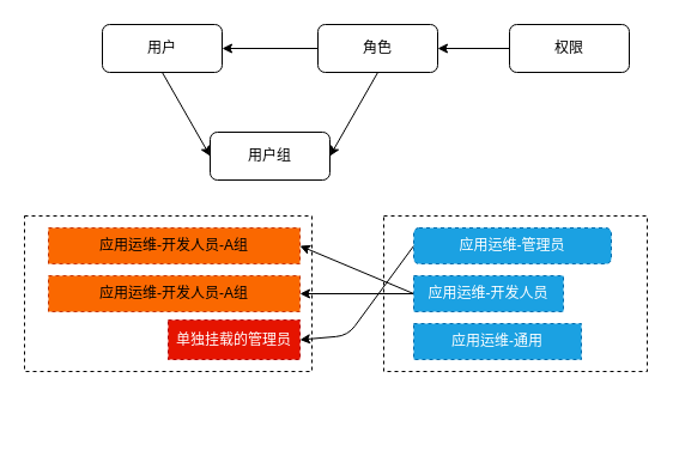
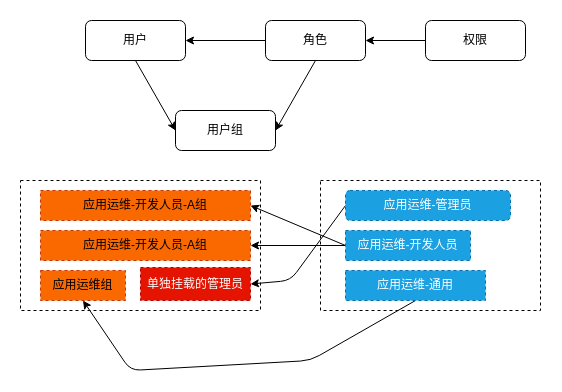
  <mxCell id="0" />
  <mxCell id="1" parent="0" />
  <mxCell id="2" value="" style="rounded=0;whiteSpace=wrap;html=1;dashed=1;" vertex="1" parent="1"><mxGeometry x="20" y="180" width="240" height="130" as="geometry" /></mxCell>
  <mxCell id="3" value="" style="rounded=0;whiteSpace=wrap;html=1;dashed=1;" vertex="1" parent="1"><mxGeometry x="320" y="180" width="220" height="130" as="geometry" /></mxCell>
  <mxCell id="4" style="edgeStyle=none;html=1;exitX=0.5;exitY=1;exitDx=0;exitDy=0;entryX=0;entryY=0.5;entryDx=0;entryDy=0;" edge="1" parent="1" source="5" target="11"><mxGeometry relative="1" as="geometry" /></mxCell>
  <mxCell id="5" value="用户" style="rounded=1;whiteSpace=wrap;html=1;" vertex="1" parent="1"><mxGeometry x="85" y="20" width="100" height="40" as="geometry" /></mxCell>
  <mxCell id="6" style="edgeStyle=none;html=1;exitX=0;exitY=0.5;exitDx=0;exitDy=0;entryX=1;entryY=0.5;entryDx=0;entryDy=0;" edge="1" parent="1" source="8" target="5"><mxGeometry relative="1" as="geometry" /></mxCell>
  <mxCell id="7" style="edgeStyle=none;html=1;exitX=0.5;exitY=1;exitDx=0;exitDy=0;entryX=1;entryY=0.5;entryDx=0;entryDy=0;" edge="1" parent="1" source="8" target="11"><mxGeometry relative="1" as="geometry" /></mxCell>
  <mxCell id="8" value="角色" style="rounded=1;whiteSpace=wrap;html=1;" vertex="1" parent="1"><mxGeometry x="265" y="20" width="100" height="40" as="geometry" /></mxCell>
  <mxCell id="9" style="edgeStyle=none;html=1;exitX=0;exitY=0.5;exitDx=0;exitDy=0;entryX=1;entryY=0.5;entryDx=0;entryDy=0;" edge="1" parent="1" source="10" target="8"><mxGeometry relative="1" as="geometry" /></mxCell>
  <mxCell id="10" value="权限" style="rounded=1;whiteSpace=wrap;html=1;" vertex="1" parent="1"><mxGeometry x="425" y="20" width="100" height="40" as="geometry" /></mxCell>
  <mxCell id="11" value="用户组" style="rounded=1;whiteSpace=wrap;html=1;" vertex="1" parent="1"><mxGeometry x="175" y="110" width="100" height="40" as="geometry" /></mxCell>
  <mxCell id="12" style="edgeStyle=none;html=1;exitX=0;exitY=0.5;exitDx=0;exitDy=0;entryX=1;entryY=0.5;entryDx=0;entryDy=0;" edge="1" parent="1" source="14" target="21"><mxGeometry relative="1" as="geometry" /></mxCell>
  <mxCell id="13" style="edgeStyle=none;html=1;exitX=0;exitY=0.5;exitDx=0;exitDy=0;entryX=1;entryY=0.5;entryDx=0;entryDy=0;" edge="1" parent="1" source="14" target="20"><mxGeometry relative="1" as="geometry" /></mxCell>
  <mxCell id="14" value="应用运维-开发人员" style="rounded=0;whiteSpace=wrap;html=1;dashed=1;fillColor=#1ba1e2;fontColor=#ffffff;strokeColor=#006EAF;" vertex="1" parent="1"><mxGeometry x="345" y="230" width="125" height="30" as="geometry" /></mxCell>
  <mxCell id="15" style="edgeStyle=none;html=1;exitX=0;exitY=0.5;exitDx=0;exitDy=0;entryX=1;entryY=0.5;entryDx=0;entryDy=0;" edge="1" parent="1" source="16" target="22"><mxGeometry relative="1" as="geometry"><Array as="points"><mxPoint x="290" y="280" /></Array></mxGeometry></mxCell>
  <mxCell id="16" value="应用运维-管理员" style="whiteSpace=wrap;html=1;dashed=1;fillColor=#1ba1e2;fontColor=#ffffff;strokeColor=#006EAF;rounded=1;" vertex="1" parent="1"><mxGeometry x="345" y="190" width="165" height="30" as="geometry" /></mxCell>
+ <mxCell id="17" value="应用运维组" style="rounded=0;whiteSpace=wrap;html=1;dashed=1;fillColor=#fa6800;fontColor=#000000;strokeColor=#C73500;" vertex="1" parent="1"><mxGeometry x="40" y="270" width="85" height="30" as="geometry" /></mxCell>
+ <mxCell id="18" style="edgeStyle=none;html=1;exitX=0.5;exitY=1;exitDx=0;exitDy=0;entryX=0.5;entryY=1;entryDx=0;entryDy=0;" edge="1" parent="1" source="19" target="17"><mxGeometry relative="1" as="geometry"><Array as="points"><mxPoint x="310" y="360" /><mxPoint x="130" y="370" /></Array></mxGeometry></mxCell>
  <mxCell id="19" value="应用运维-通用" style="rounded=0;whiteSpace=wrap;html=1;dashed=1;fillColor=#1ba1e2;fontColor=#ffffff;strokeColor=#006EAF;" vertex="1" parent="1"><mxGeometry x="345" y="270" width="140" height="30" as="geometry" /></mxCell>
  <mxCell id="20" value="应用运维-开发人员-A组" style="rounded=0;whiteSpace=wrap;html=1;dashed=1;fillColor=#fa6800;fontColor=#000000;strokeColor=#C73500;" vertex="1" parent="1"><mxGeometry x="40" y="230" width="210" height="30" as="geometry" /></mxCell>
  <mxCell id="21" value="应用运维-开发人员-A组" style="rounded=0;whiteSpace=wrap;html=1;dashed=1;fillColor=#fa6800;fontColor=#000000;strokeColor=#C73500;" vertex="1" parent="1"><mxGeometry x="40" y="190" width="210" height="30" as="geometry" /></mxCell>
  <mxCell id="22" value="单独挂载的管理员" style="rounded=0;whiteSpace=wrap;html=1;dashed=1;fillColor=#e51400;fontColor=#ffffff;strokeColor=#B20000;" vertex="1" parent="1"><mxGeometry x="140" y="267" width="110" height="33" as="geometry" /></mxCell>
